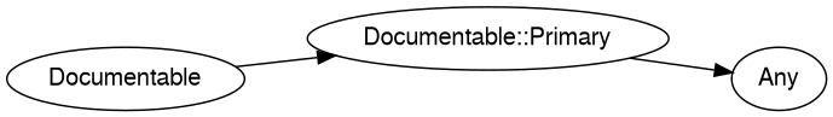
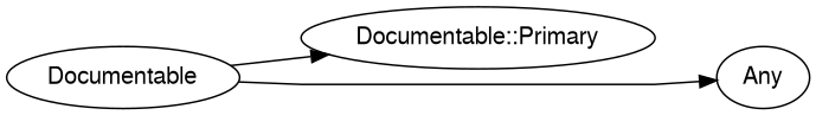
  digraph {
    rankdir=LR
    splines=polyline
    node [color="#000000" fontcolor="#000000" fontname=FreeSans]
    edge [color="#000000"]
    Documentable
    "Documentable::Primary"
    Any
    Documentable -> "Documentable::Primary"
-   "Documentable::Primary" -> Any
+   Documentable -> Any
  }
